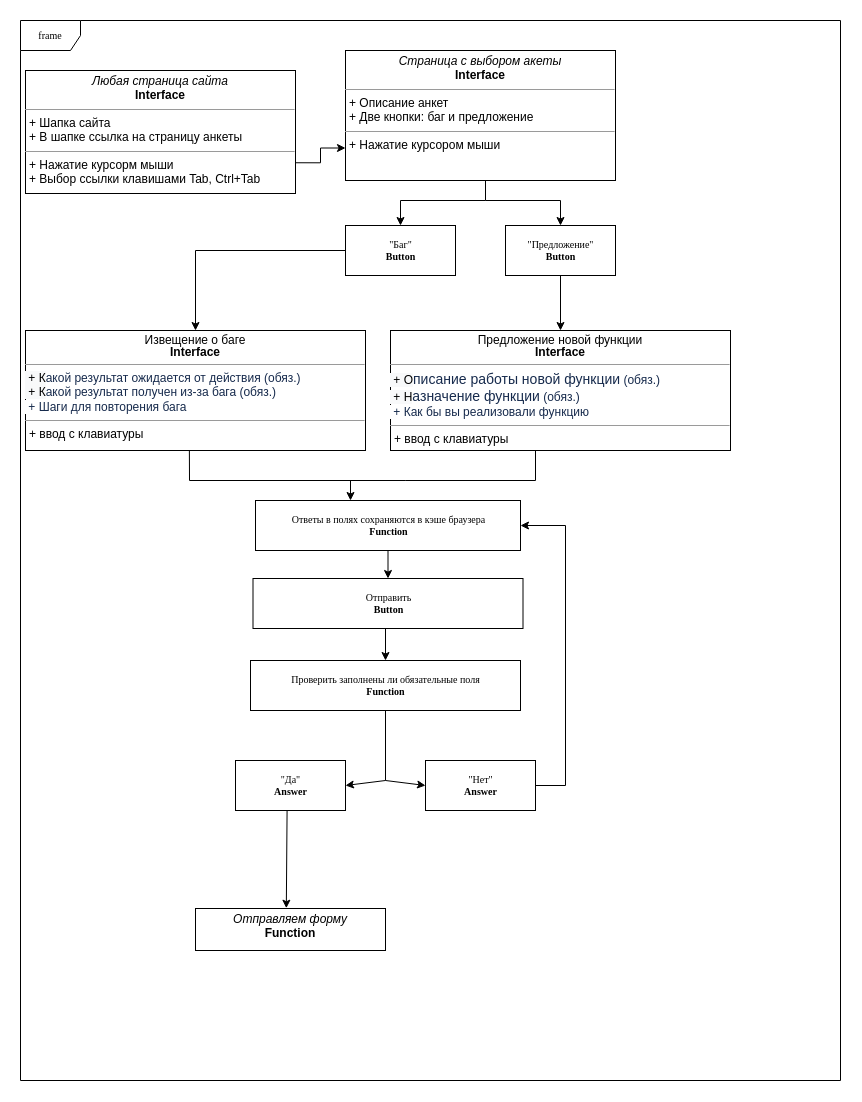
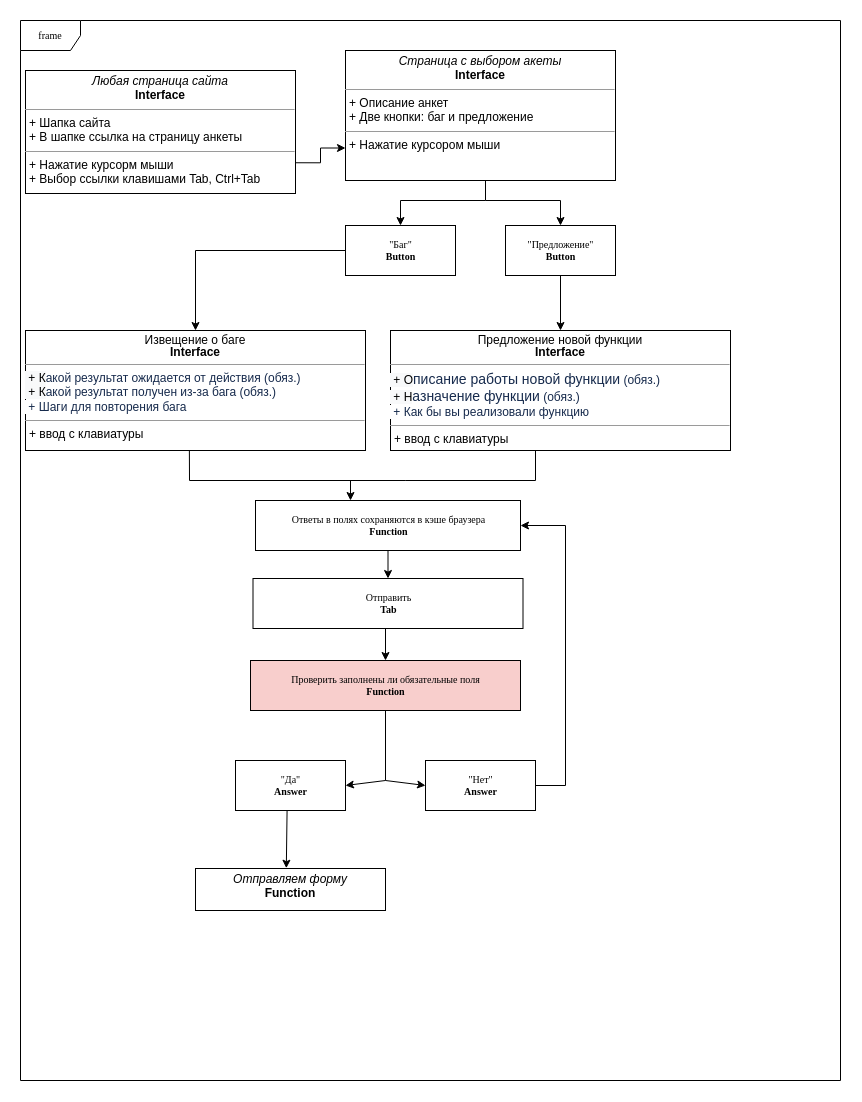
  <mxCell id="0" />
  <mxCell id="1" parent="0" />
  <mxCell id="2" value="frame" style="shape=umlFrame;whiteSpace=wrap;html=1;rounded=0;shadow=0;comic=0;labelBackgroundColor=none;strokeWidth=1;fontFamily=Verdana;fontSize=10;align=center;" parent="1" vertex="1"><mxGeometry x="20" y="20" width="820" height="1060" as="geometry" /></mxCell>
- <mxCell id="3" value="Отправить&lt;br&gt;&lt;b&gt;Button&lt;/b&gt;" style="html=1;rounded=0;shadow=0;comic=0;labelBackgroundColor=none;strokeWidth=1;fontFamily=Verdana;fontSize=10;align=center;" parent="1" vertex="1"><mxGeometry x="252.5" y="578" width="270" height="50" as="geometry" /></mxCell>
- <mxCell id="4" value="&lt;p style=&quot;margin: 0px ; margin-top: 4px ; text-align: center&quot;&gt;&lt;i&gt;Отправляем форму&lt;/i&gt;&lt;br&gt;&lt;b&gt;Function&lt;/b&gt;&lt;/p&gt;&lt;p style=&quot;margin: 0px ; margin-left: 4px&quot;&gt;&lt;br&gt;&lt;/p&gt;" style="verticalAlign=top;align=left;overflow=fill;fontSize=12;fontFamily=Helvetica;html=1;rounded=0;shadow=0;comic=0;labelBackgroundColor=none;strokeWidth=1" parent="1" vertex="1"><mxGeometry x="195" y="908" width="190" height="42" as="geometry" /></mxCell>
+ <mxCell id="3" value="Отправить&lt;br&gt;&lt;b&gt;Tab&lt;/b&gt;" style="html=1;rounded=0;shadow=0;comic=0;labelBackgroundColor=none;strokeWidth=1;fontFamily=Verdana;fontSize=10;align=center;" parent="1" vertex="1"><mxGeometry x="252.5" y="578" width="270" height="50" as="geometry" /></mxCell>
+ <mxCell id="4" value="&lt;p style=&quot;margin: 0px ; margin-top: 4px ; text-align: center&quot;&gt;&lt;i&gt;Отправляем форму&lt;/i&gt;&lt;br&gt;&lt;b&gt;Function&lt;/b&gt;&lt;/p&gt;&lt;p style=&quot;margin: 0px ; margin-left: 4px&quot;&gt;&lt;br&gt;&lt;/p&gt;" style="verticalAlign=top;align=left;overflow=fill;fontSize=12;fontFamily=Helvetica;html=1;rounded=0;shadow=0;comic=0;labelBackgroundColor=none;strokeWidth=1" parent="1" vertex="1"><mxGeometry x="195" y="868" width="190" height="42" as="geometry" /></mxCell>
  <mxCell id="5" value="Ответы в полях сохраняются в кэше браузера&lt;br&gt;&lt;b&gt;Function&lt;/b&gt;" style="html=1;rounded=0;shadow=0;comic=0;labelBackgroundColor=none;strokeWidth=1;fontFamily=Verdana;fontSize=10;align=center;" parent="1" vertex="1"><mxGeometry x="255" y="500" width="265" height="50" as="geometry" /></mxCell>
  <mxCell id="6" value="&quot;Баг&quot;&lt;br&gt;&lt;b&gt;Button&lt;/b&gt;" style="html=1;rounded=0;shadow=0;comic=0;labelBackgroundColor=none;strokeWidth=1;fontFamily=Verdana;fontSize=10;align=center;" parent="1" vertex="1"><mxGeometry x="345" y="225" width="110" height="50" as="geometry" /></mxCell>
  <mxCell id="7" value="&quot;Предложение&quot;&lt;br&gt;&lt;b&gt;Button&lt;/b&gt;" style="html=1;rounded=0;shadow=0;comic=0;labelBackgroundColor=none;strokeWidth=1;fontFamily=Verdana;fontSize=10;align=center;" parent="1" vertex="1"><mxGeometry x="505" y="225" width="110" height="50" as="geometry" /></mxCell>
  <mxCell id="8" style="edgeStyle=orthogonalEdgeStyle;rounded=0;orthogonalLoop=1;jettySize=auto;html=1;exitX=1;exitY=0.75;exitDx=0;exitDy=0;entryX=0;entryY=0.75;entryDx=0;entryDy=0;" edge="1" parent="1" source="9" target="11"><mxGeometry relative="1" as="geometry" /></mxCell>
  <mxCell id="9" value="&lt;p style=&quot;margin: 0px ; margin-top: 4px ; text-align: center&quot;&gt;&lt;i&gt;Любая страница сайта&lt;/i&gt;&lt;br&gt;&lt;b&gt;Interface&lt;/b&gt;&lt;/p&gt;&lt;hr size=&quot;1&quot;&gt;&lt;p style=&quot;margin: 0px ; margin-left: 4px&quot;&gt;+ Шапка сайта&lt;br&gt;+ В шапке ссылка на страницу анкеты&lt;/p&gt;&lt;hr size=&quot;1&quot;&gt;&lt;p style=&quot;margin: 0px ; margin-left: 4px&quot;&gt;+ Нажатие курсорм мыши&lt;br&gt;+ Выбор ссылки клавишами Tab, Ctrl+Tab&lt;/p&gt;" style="verticalAlign=top;align=left;overflow=fill;fontSize=12;fontFamily=Helvetica;html=1;rounded=0;shadow=0;comic=0;labelBackgroundColor=none;strokeWidth=1" parent="1" vertex="1"><mxGeometry x="25" y="70" width="270" height="123" as="geometry" /></mxCell>
  <mxCell id="10" value="" style="edgeStyle=orthogonalEdgeStyle;rounded=0;orthogonalLoop=1;jettySize=auto;html=1;" edge="1" parent="1" source="11" target="7"><mxGeometry relative="1" as="geometry"><Array as="points"><mxPoint x="485" y="200" /><mxPoint x="560" y="200" /></Array></mxGeometry></mxCell>
  <mxCell id="11" value="&lt;p style=&quot;margin: 0px ; margin-top: 4px ; text-align: center&quot;&gt;&lt;i&gt;Страница с выбором акеты&lt;/i&gt;&lt;br&gt;&lt;b&gt;Interface&lt;/b&gt;&lt;/p&gt;&lt;hr size=&quot;1&quot;&gt;&lt;p style=&quot;margin: 0px ; margin-left: 4px&quot;&gt;+ Описание анкет&lt;br&gt;+ Две кнопки: баг и предложение&lt;/p&gt;&lt;hr size=&quot;1&quot;&gt;&lt;p style=&quot;margin: 0px ; margin-left: 4px&quot;&gt;+ Нажатие курсором мыши&lt;br&gt;&lt;/p&gt;" style="verticalAlign=top;align=left;overflow=fill;fontSize=12;fontFamily=Helvetica;html=1;rounded=0;shadow=0;comic=0;labelBackgroundColor=none;strokeWidth=1" parent="1" vertex="1"><mxGeometry x="345" y="50" width="270" height="130" as="geometry" /></mxCell>
  <mxCell id="12" value="&lt;p style=&quot;margin: 4px 0px 0px ; text-align: center ; line-height: 1&quot;&gt;Извещение о баге&lt;br&gt;&lt;b&gt;Interface&lt;/b&gt;&lt;/p&gt;&lt;hr size=&quot;1&quot;&gt;&lt;p style=&quot;margin: 0px ; margin-left: 4px&quot;&gt;&lt;/p&gt;&lt;font style=&quot;font-size: 12px&quot;&gt;&lt;span style=&quot;background-color: rgb(248 , 249 , 250)&quot;&gt;&amp;nbsp;+ К&lt;/span&gt;&lt;span style=&quot;color: rgb(23 , 43 , 77) ; background-color: rgb(255 , 255 , 255)&quot;&gt;акой результат ожидается от действия (обяз.)&lt;br&gt;&lt;/span&gt;&lt;span style=&quot;background-color: rgb(248 , 249 , 250)&quot;&gt;&amp;nbsp;+ К&lt;/span&gt;&lt;/font&gt;&lt;span style=&quot;color: rgb(23 , 43 , 77) ; background-color: rgb(255 , 255 , 255)&quot;&gt;&lt;font style=&quot;font-size: 12px&quot;&gt;акой результат получен из-за бага (обяз.)&lt;br&gt;&amp;nbsp;+ Шаги для повторения бага&lt;/font&gt;&lt;br&gt;&lt;/span&gt;&lt;hr size=&quot;1&quot;&gt;&lt;p style=&quot;margin: 0px ; margin-left: 4px&quot;&gt;+ ввод с клавиатуры&lt;/p&gt;" style="verticalAlign=top;align=left;overflow=fill;fontSize=12;fontFamily=Helvetica;html=1;rounded=0;shadow=0;comic=0;labelBackgroundColor=none;strokeWidth=1;direction=west;" parent="1" vertex="1"><mxGeometry x="25" y="330" width="340" height="120" as="geometry" /></mxCell>
  <mxCell id="13" value="" style="endArrow=classic;html=1;rounded=0;entryX=0.5;entryY=0;entryDx=0;entryDy=0;" edge="1" parent="1" target="6"><mxGeometry width="50" height="50" relative="1" as="geometry"><mxPoint x="485" y="200" as="sourcePoint" /><mxPoint x="695" y="440" as="targetPoint" /><Array as="points"><mxPoint x="400" y="200" /></Array></mxGeometry></mxCell>
  <mxCell id="14" value="&lt;p style=&quot;margin: 4px 0px 0px ; text-align: center ; line-height: 1&quot;&gt;Предложение новой функции&lt;br&gt;&lt;b&gt;Interface&lt;/b&gt;&lt;/p&gt;&lt;hr size=&quot;1&quot;&gt;&lt;p style=&quot;margin: 0px ; margin-left: 4px&quot;&gt;&lt;/p&gt;&lt;font style=&quot;font-size: 12px&quot;&gt;&lt;span style=&quot;background-color: rgb(248 , 249 , 250)&quot;&gt;&amp;nbsp;+ О&lt;/span&gt;&lt;span style=&quot;color: rgb(23 , 43 , 77) ; font-family: , &amp;#34;blinkmacsystemfont&amp;#34; , &amp;#34;segoe ui&amp;#34; , &amp;#34;roboto&amp;#34; , &amp;#34;oxygen&amp;#34; , &amp;#34;ubuntu&amp;#34; , &amp;#34;fira sans&amp;#34; , &amp;#34;droid sans&amp;#34; , &amp;#34;helvetica neue&amp;#34; , sans-serif ; font-size: 14px ; background-color: rgb(255 , 255 , 255)&quot;&gt;писание работы новой функции&lt;/span&gt;&lt;span style=&quot;color: rgb(23 , 43 , 77) ; background-color: rgb(255 , 255 , 255)&quot;&gt;&amp;nbsp;(обяз.)&lt;br&gt;&lt;/span&gt;&lt;span style=&quot;background-color: rgb(248 , 249 , 250)&quot;&gt;&amp;nbsp;+ Н&lt;/span&gt;&lt;/font&gt;&lt;span style=&quot;color: rgb(23 , 43 , 77) ; font-family: , &amp;#34;blinkmacsystemfont&amp;#34; , &amp;#34;segoe ui&amp;#34; , &amp;#34;roboto&amp;#34; , &amp;#34;oxygen&amp;#34; , &amp;#34;ubuntu&amp;#34; , &amp;#34;fira sans&amp;#34; , &amp;#34;droid sans&amp;#34; , &amp;#34;helvetica neue&amp;#34; , sans-serif ; font-size: 14px ; background-color: rgb(255 , 255 , 255)&quot;&gt;азначение функции&lt;/span&gt;&lt;span style=&quot;color: rgb(23 , 43 , 77) ; background-color: rgb(255 , 255 , 255)&quot;&gt;&lt;font style=&quot;font-size: 12px&quot;&gt;&amp;nbsp;(обяз.)&lt;br&gt;&amp;nbsp;+ Как бы вы реализовали функцию&lt;/font&gt;&lt;br&gt;&lt;/span&gt;&lt;hr size=&quot;1&quot;&gt;&lt;p style=&quot;margin: 0px ; margin-left: 4px&quot;&gt;+ ввод с клавиатуры&lt;/p&gt;" style="verticalAlign=top;align=left;overflow=fill;fontSize=12;fontFamily=Helvetica;html=1;rounded=0;shadow=0;comic=0;labelBackgroundColor=none;strokeWidth=1;direction=west;" vertex="1" parent="1"><mxGeometry x="390" y="330" width="340" height="120" as="geometry" /></mxCell>
  <mxCell id="15" value="" style="endArrow=classic;html=1;rounded=0;fontSize=12;exitX=0.518;exitY=-0.002;exitDx=0;exitDy=0;exitPerimeter=0;" edge="1" parent="1" source="12"><mxGeometry width="50" height="50" relative="1" as="geometry"><mxPoint x="385" y="480" as="sourcePoint" /><mxPoint x="350" y="500" as="targetPoint" /><Array as="points"><mxPoint x="189" y="480" /><mxPoint x="405" y="480" /><mxPoint x="350" y="480" /></Array></mxGeometry></mxCell>
- <mxCell id="16" value="Проверить заполнены ли обязательные поля&lt;br&gt;&lt;b&gt;Function&lt;/b&gt;" style="html=1;rounded=0;shadow=0;comic=0;labelBackgroundColor=none;strokeWidth=1;fontFamily=Verdana;fontSize=10;align=center;" vertex="1" parent="1"><mxGeometry x="250" y="660" width="270" height="50" as="geometry" /></mxCell>
+ <mxCell id="16" value="Проверить заполнены ли обязательные поля&lt;br&gt;&lt;b&gt;Function&lt;/b&gt;" style="html=1;rounded=0;shadow=0;comic=0;labelBackgroundColor=none;strokeWidth=1;fontFamily=Verdana;fontSize=10;align=center;fillColor=#f8cecc;" vertex="1" parent="1"><mxGeometry x="250" y="660" width="270" height="50" as="geometry" /></mxCell>
  <mxCell id="17" value="&quot;Да&quot;&lt;br&gt;&lt;b&gt;Answer&lt;/b&gt;" style="html=1;rounded=0;shadow=0;comic=0;labelBackgroundColor=none;strokeWidth=1;fontFamily=Verdana;fontSize=10;align=center;" vertex="1" parent="1"><mxGeometry x="235" y="760" width="110" height="50" as="geometry" /></mxCell>
  <mxCell id="18" value="&quot;Нет&quot;&lt;br&gt;&lt;b&gt;Answer&lt;/b&gt;" style="html=1;rounded=0;shadow=0;comic=0;labelBackgroundColor=none;strokeWidth=1;fontFamily=Verdana;fontSize=10;align=center;" vertex="1" parent="1"><mxGeometry x="425" y="760" width="110" height="50" as="geometry" /></mxCell>
  <mxCell id="19" value="" style="endArrow=classic;html=1;rounded=0;fontSize=12;exitX=1;exitY=0.5;exitDx=0;exitDy=0;entryX=1;entryY=0.5;entryDx=0;entryDy=0;" edge="1" parent="1" source="18" target="5"><mxGeometry width="50" height="50" relative="1" as="geometry"><mxPoint x="405" y="790" as="sourcePoint" /><mxPoint x="455" y="740" as="targetPoint" /><Array as="points"><mxPoint x="565" y="785" /><mxPoint x="565" y="525" /></Array></mxGeometry></mxCell>
  <mxCell id="20" value="" style="endArrow=classic;html=1;rounded=0;fontSize=12;exitX=0.5;exitY=1;exitDx=0;exitDy=0;exitPerimeter=0;entryX=0.5;entryY=0;entryDx=0;entryDy=0;" edge="1" parent="1" source="5" target="3"><mxGeometry width="50" height="50" relative="1" as="geometry"><mxPoint x="405" y="620" as="sourcePoint" /><mxPoint x="455" y="570" as="targetPoint" /></mxGeometry></mxCell>
  <mxCell id="21" value="" style="endArrow=classic;html=1;rounded=0;fontSize=12;exitX=0.5;exitY=1;exitDx=0;exitDy=0;exitPerimeter=0;entryX=0.5;entryY=0;entryDx=0;entryDy=0;" edge="1" parent="1" target="16"><mxGeometry width="50" height="50" relative="1" as="geometry"><mxPoint x="385" y="628" as="sourcePoint" /><mxPoint x="385" y="656" as="targetPoint" /></mxGeometry></mxCell>
  <mxCell id="22" value="" style="endArrow=classic;html=1;rounded=0;fontSize=12;exitX=0.469;exitY=0.993;exitDx=0;exitDy=0;exitPerimeter=0;entryX=0.478;entryY=-0.007;entryDx=0;entryDy=0;entryPerimeter=0;" edge="1" parent="1" source="17" target="4"><mxGeometry width="50" height="50" relative="1" as="geometry"><mxPoint x="415" y="880" as="sourcePoint" /><mxPoint x="465" y="830" as="targetPoint" /></mxGeometry></mxCell>
  <mxCell id="23" value="" style="endArrow=classic;startArrow=classic;html=1;rounded=0;fontSize=12;exitX=1;exitY=0.5;exitDx=0;exitDy=0;entryX=0;entryY=0.5;entryDx=0;entryDy=0;" edge="1" parent="1" source="17" target="18"><mxGeometry width="50" height="50" relative="1" as="geometry"><mxPoint x="395" y="750" as="sourcePoint" /><mxPoint x="445" y="700" as="targetPoint" /><Array as="points"><mxPoint x="385" y="780" /></Array></mxGeometry></mxCell>
  <mxCell id="24" value="" style="endArrow=none;html=1;rounded=0;fontSize=12;" edge="1" parent="1"><mxGeometry width="50" height="50" relative="1" as="geometry"><mxPoint x="385" y="710" as="sourcePoint" /><mxPoint x="385" y="780" as="targetPoint" /></mxGeometry></mxCell>
  <mxCell id="25" value="" style="endArrow=classic;html=1;rounded=0;fontSize=12;" edge="1" parent="1" source="6" target="12"><mxGeometry width="50" height="50" relative="1" as="geometry"><mxPoint x="315" y="480" as="sourcePoint" /><mxPoint x="365" y="430" as="targetPoint" /><Array as="points"><mxPoint x="195" y="250" /></Array></mxGeometry></mxCell>
  <mxCell id="26" value="" style="endArrow=classic;html=1;rounded=0;fontSize=12;exitX=0.5;exitY=1;exitDx=0;exitDy=0;" edge="1" parent="1" source="7" target="14"><mxGeometry width="50" height="50" relative="1" as="geometry"><mxPoint x="315" y="480" as="sourcePoint" /><mxPoint x="365" y="430" as="targetPoint" /></mxGeometry></mxCell>
  <mxCell id="27" value="" style="endArrow=none;html=1;rounded=0;fontSize=12;" edge="1" parent="1"><mxGeometry width="50" height="50" relative="1" as="geometry"><mxPoint x="405" y="480" as="sourcePoint" /><mxPoint x="535" y="450" as="targetPoint" /><Array as="points"><mxPoint x="535" y="480" /></Array></mxGeometry></mxCell>
